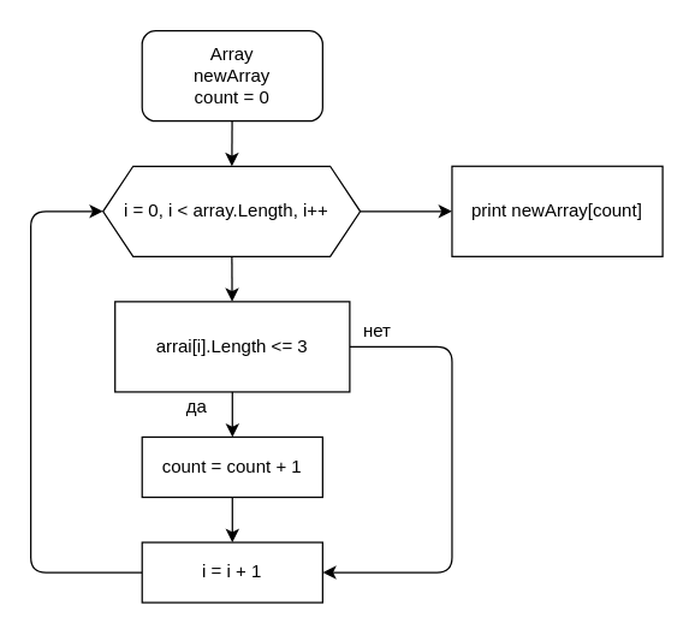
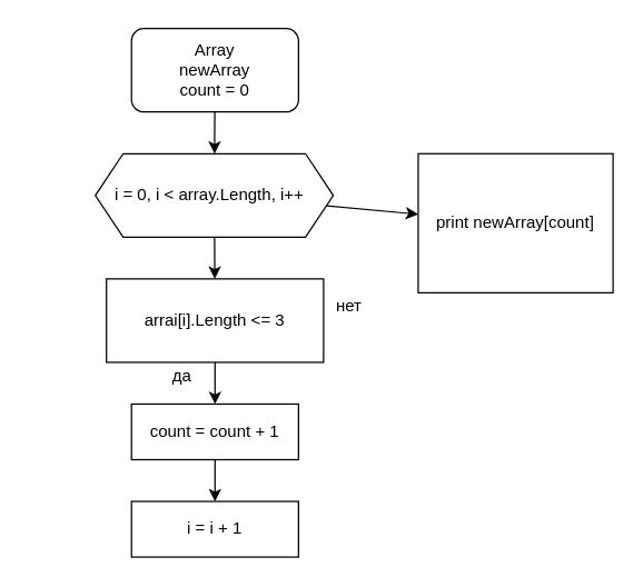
  <mxCell id="0" />
  <mxCell id="1" parent="0" />
  <mxCell id="2" value="" style="edgeStyle=none;html=1;" edge="1" parent="1" source="3" target="6"><mxGeometry relative="1" as="geometry" /></mxCell>
  <mxCell id="3" value="Array&lt;br&gt;newArray&lt;br&gt;count = 0" style="rounded=1;whiteSpace=wrap;html=1;" vertex="1" parent="1"><mxGeometry x="94" y="20" width="120" height="60" as="geometry" /></mxCell>
  <mxCell id="4" value="" style="edgeStyle=none;html=1;" edge="1" parent="1" source="6" target="9"><mxGeometry relative="1" as="geometry" /></mxCell>
  <mxCell id="5" value="" style="edgeStyle=none;html=1;" edge="1" parent="1" source="6" target="16"><mxGeometry relative="1" as="geometry" /></mxCell>
  <mxCell id="6" value="i = 0, i &amp;lt; array.Length, i++&amp;nbsp;&amp;nbsp;" style="shape=hexagon;perimeter=hexagonPerimeter2;whiteSpace=wrap;html=1;fixedSize=1;" vertex="1" parent="1"><mxGeometry x="68" y="110" width="171" height="60" as="geometry" /></mxCell>
  <mxCell id="7" value="" style="edgeStyle=none;html=1;" edge="1" parent="1" source="9" target="11"><mxGeometry relative="1" as="geometry" /></mxCell>
- <mxCell id="8" value="" style="edgeStyle=none;html=1;exitX=1;exitY=0.5;exitDx=0;exitDy=0;entryX=1;entryY=0.5;entryDx=0;entryDy=0;" edge="1" parent="1" source="9" target="13"><mxGeometry relative="1" as="geometry"><mxPoint x="300" y="380" as="targetPoint" /><Array as="points"><mxPoint x="300" y="230" /><mxPoint x="300" y="380" /></Array></mxGeometry></mxCell>
  <mxCell id="9" value="arrai[i].Length &amp;lt;= 3" style="whiteSpace=wrap;html=1;rounded=0;" vertex="1" parent="1"><mxGeometry x="76" y="200" width="156" height="60" as="geometry" /></mxCell>
  <mxCell id="10" value="" style="edgeStyle=none;html=1;" edge="1" parent="1" source="11" target="13"><mxGeometry relative="1" as="geometry" /></mxCell>
  <mxCell id="11" value="count = count + 1" style="rounded=0;whiteSpace=wrap;html=1;" vertex="1" parent="1"><mxGeometry x="94" y="290" width="120" height="40" as="geometry" /></mxCell>
- <mxCell id="12" value="" style="edgeStyle=none;html=1;entryX=0;entryY=0.5;entryDx=0;entryDy=0;" edge="1" parent="1" source="13" target="6"><mxGeometry relative="1" as="geometry"><mxPoint x="-6" y="380" as="targetPoint" /><Array as="points"><mxPoint x="20" y="380" /><mxPoint x="20" y="140" /></Array></mxGeometry></mxCell>
  <mxCell id="13" value="i = i + 1" style="rounded=0;whiteSpace=wrap;html=1;" vertex="1" parent="1"><mxGeometry x="94" y="360" width="120" height="40" as="geometry" /></mxCell>
  <mxCell id="14" value="да" style="text;html=1;align=center;verticalAlign=middle;resizable=0;points=[];autosize=1;strokeColor=none;fillColor=none;" vertex="1" parent="1"><mxGeometry x="115" y="260" width="30" height="20" as="geometry" /></mxCell>
  <mxCell id="15" value="нет" style="text;html=1;align=center;verticalAlign=middle;resizable=0;points=[];autosize=1;strokeColor=none;fillColor=none;" vertex="1" parent="1"><mxGeometry x="235" y="210" width="30" height="20" as="geometry" /></mxCell>
- <mxCell id="16" value="print newArray[count]" style="rounded=0;whiteSpace=wrap;html=1;" vertex="1" parent="1"><mxGeometry x="300" y="110" width="140" height="60" as="geometry" /></mxCell>
+ <mxCell id="16" value="print newArray[count]" style="rounded=0;whiteSpace=wrap;html=1;" vertex="1" parent="1"><mxGeometry x="300" y="110" width="140" height="100" as="geometry" /></mxCell>
